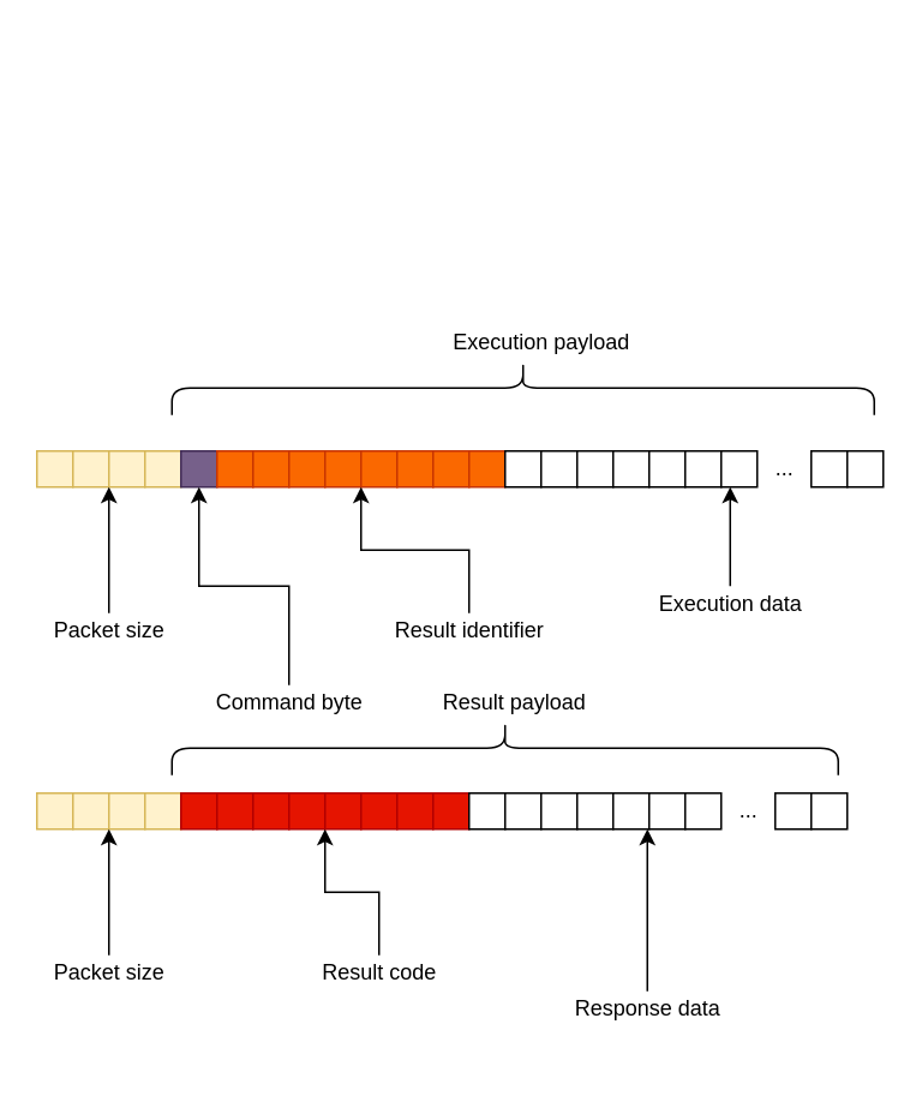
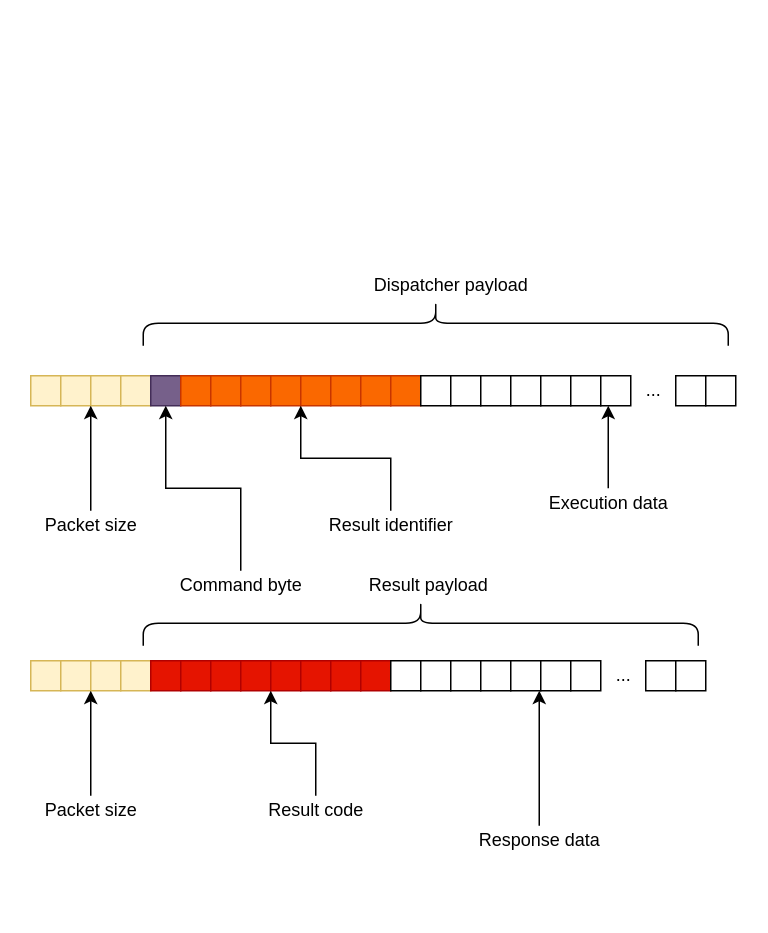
  <mxCell id="0" />
  <mxCell id="1" parent="0" />
  <mxCell id="2" value="" style="rounded=0;whiteSpace=wrap;html=1;fillColor=#fff2cc;strokeColor=#d6b656;" vertex="1" parent="1"><mxGeometry x="20" y="250" width="20" height="20" as="geometry" /></mxCell>
  <mxCell id="3" value="" style="rounded=0;whiteSpace=wrap;html=1;fillColor=#fff2cc;strokeColor=#d6b656;" vertex="1" parent="1"><mxGeometry x="40" y="250" width="20" height="20" as="geometry" /></mxCell>
  <mxCell id="4" value="" style="rounded=0;whiteSpace=wrap;html=1;fillColor=#fff2cc;strokeColor=#d6b656;" vertex="1" parent="1"><mxGeometry x="60" y="250" width="20" height="20" as="geometry" /></mxCell>
  <mxCell id="5" value="" style="rounded=0;whiteSpace=wrap;html=1;fillColor=#fff2cc;strokeColor=#d6b656;" vertex="1" parent="1"><mxGeometry x="80" y="250" width="20" height="20" as="geometry" /></mxCell>
  <mxCell id="6" value="" style="rounded=0;whiteSpace=wrap;html=1;fillColor=#76608a;fontColor=#ffffff;strokeColor=#432D57;" vertex="1" parent="1"><mxGeometry x="100" y="250" width="20" height="20" as="geometry" /></mxCell>
  <mxCell id="7" value="" style="rounded=0;whiteSpace=wrap;html=1;fillColor=#fa6800;fontColor=#000000;strokeColor=#C73500;" vertex="1" parent="1"><mxGeometry x="120" y="250" width="20" height="20" as="geometry" /></mxCell>
  <mxCell id="8" value="" style="rounded=0;whiteSpace=wrap;html=1;fillColor=#fa6800;fontColor=#000000;strokeColor=#C73500;" vertex="1" parent="1"><mxGeometry x="140" y="250" width="20" height="20" as="geometry" /></mxCell>
  <mxCell id="9" value="" style="rounded=0;whiteSpace=wrap;html=1;fillColor=#fa6800;fontColor=#000000;strokeColor=#C73500;" vertex="1" parent="1"><mxGeometry x="160" y="250" width="20" height="20" as="geometry" /></mxCell>
  <mxCell id="10" value="" style="rounded=0;whiteSpace=wrap;html=1;fillColor=#fa6800;fontColor=#000000;strokeColor=#C73500;" vertex="1" parent="1"><mxGeometry x="180" y="250" width="20" height="20" as="geometry" /></mxCell>
  <mxCell id="11" value="" style="rounded=0;whiteSpace=wrap;html=1;fillColor=#fa6800;fontColor=#000000;strokeColor=#C73500;" vertex="1" parent="1"><mxGeometry x="200" y="250" width="20" height="20" as="geometry" /></mxCell>
  <mxCell id="12" value="" style="rounded=0;whiteSpace=wrap;html=1;fillColor=#fa6800;fontColor=#000000;strokeColor=#C73500;" vertex="1" parent="1"><mxGeometry x="220" y="250" width="20" height="20" as="geometry" /></mxCell>
  <mxCell id="13" value="" style="rounded=0;whiteSpace=wrap;html=1;fillColor=#fa6800;fontColor=#000000;strokeColor=#C73500;" vertex="1" parent="1"><mxGeometry x="240" y="250" width="20" height="20" as="geometry" /></mxCell>
  <mxCell id="14" value="" style="rounded=0;whiteSpace=wrap;html=1;fillColor=#fa6800;fontColor=#000000;strokeColor=#C73500;" vertex="1" parent="1"><mxGeometry x="260" y="250" width="20" height="20" as="geometry" /></mxCell>
  <mxCell id="15" value="" style="rounded=0;whiteSpace=wrap;html=1;" vertex="1" parent="1"><mxGeometry x="280" y="250" width="20" height="20" as="geometry" /></mxCell>
  <mxCell id="16" value="" style="rounded=0;whiteSpace=wrap;html=1;" vertex="1" parent="1"><mxGeometry x="300" y="250" width="20" height="20" as="geometry" /></mxCell>
  <mxCell id="17" value="" style="rounded=0;whiteSpace=wrap;html=1;" vertex="1" parent="1"><mxGeometry x="320" y="250" width="20" height="20" as="geometry" /></mxCell>
  <mxCell id="18" value="" style="rounded=0;whiteSpace=wrap;html=1;" vertex="1" parent="1"><mxGeometry x="340" y="250" width="20" height="20" as="geometry" /></mxCell>
  <mxCell id="19" value="" style="rounded=0;whiteSpace=wrap;html=1;" vertex="1" parent="1"><mxGeometry x="360" y="250" width="20" height="20" as="geometry" /></mxCell>
  <mxCell id="20" value="" style="rounded=0;whiteSpace=wrap;html=1;" vertex="1" parent="1"><mxGeometry x="380" y="250" width="20" height="20" as="geometry" /></mxCell>
  <mxCell id="21" value="" style="rounded=0;whiteSpace=wrap;html=1;" vertex="1" parent="1"><mxGeometry x="400" y="250" width="20" height="20" as="geometry" /></mxCell>
  <mxCell id="22" style="edgeStyle=orthogonalEdgeStyle;rounded=0;orthogonalLoop=1;jettySize=auto;html=1;entryX=0;entryY=1;entryDx=0;entryDy=0;" edge="1" parent="1" source="23" target="4"><mxGeometry relative="1" as="geometry" /></mxCell>
  <mxCell id="23" value="Packet size" style="text;html=1;align=center;verticalAlign=middle;resizable=0;points=[];autosize=1;strokeColor=none;fillColor=none;" vertex="1" parent="1"><mxGeometry x="20" y="340" width="80" height="20" as="geometry" /></mxCell>
  <mxCell id="24" style="edgeStyle=orthogonalEdgeStyle;rounded=0;orthogonalLoop=1;jettySize=auto;html=1;entryX=0.5;entryY=1;entryDx=0;entryDy=0;" edge="1" parent="1" source="25" target="6"><mxGeometry relative="1" as="geometry" /></mxCell>
  <mxCell id="25" value="Command byte" style="text;html=1;align=center;verticalAlign=middle;resizable=0;points=[];autosize=1;strokeColor=none;fillColor=none;" vertex="1" parent="1"><mxGeometry x="110" y="380" width="100" height="20" as="geometry" /></mxCell>
  <mxCell id="26" style="edgeStyle=orthogonalEdgeStyle;rounded=0;orthogonalLoop=1;jettySize=auto;html=1;entryX=0;entryY=1;entryDx=0;entryDy=0;" edge="1" parent="1" source="27" target="11"><mxGeometry relative="1" as="geometry" /></mxCell>
  <mxCell id="27" value="Result identifier" style="text;html=1;align=center;verticalAlign=middle;resizable=0;points=[];autosize=1;strokeColor=none;fillColor=none;" vertex="1" parent="1"><mxGeometry x="210" y="340" width="100" height="20" as="geometry" /></mxCell>
  <mxCell id="28" value="..." style="text;html=1;align=center;verticalAlign=middle;resizable=0;points=[];autosize=1;strokeColor=none;fillColor=none;" vertex="1" parent="1"><mxGeometry x="420" y="250" width="30" height="20" as="geometry" /></mxCell>
  <mxCell id="29" value="" style="rounded=0;whiteSpace=wrap;html=1;" vertex="1" parent="1"><mxGeometry x="450" y="250" width="20" height="20" as="geometry" /></mxCell>
  <mxCell id="30" value="" style="rounded=0;whiteSpace=wrap;html=1;" vertex="1" parent="1"><mxGeometry x="470" y="250" width="20" height="20" as="geometry" /></mxCell>
  <mxCell id="31" style="edgeStyle=orthogonalEdgeStyle;rounded=0;orthogonalLoop=1;jettySize=auto;html=1;entryX=0.25;entryY=1;entryDx=0;entryDy=0;" edge="1" parent="1" source="32" target="21"><mxGeometry relative="1" as="geometry" /></mxCell>
  <mxCell id="32" value="Execution data" style="text;html=1;align=center;verticalAlign=middle;resizable=0;points=[];autosize=1;strokeColor=none;fillColor=none;" vertex="1" parent="1"><mxGeometry x="360" y="325" width="90" height="20" as="geometry" /></mxCell>
  <mxCell id="33" value="" style="shape=curlyBracket;whiteSpace=wrap;html=1;rounded=1;flipH=1;rotation=-90;" vertex="1" parent="1"><mxGeometry x="275" y="20" width="30" height="390" as="geometry" /></mxCell>
- <mxCell id="34" value="Execution payload" style="text;html=1;align=center;verticalAlign=middle;resizable=0;points=[];autosize=1;strokeColor=none;fillColor=none;" vertex="1" parent="1"><mxGeometry x="240" y="180" width="120" height="20" as="geometry" /></mxCell>
+ <mxCell id="34" value="Dispatcher payload" style="text;html=1;align=center;verticalAlign=middle;resizable=0;points=[];autosize=1;strokeColor=none;fillColor=none;" vertex="1" parent="1"><mxGeometry x="240" y="180" width="120" height="20" as="geometry" /></mxCell>
  <mxCell id="35" value="" style="rounded=0;whiteSpace=wrap;html=1;fillColor=#fff2cc;strokeColor=#d6b656;" vertex="1" parent="1"><mxGeometry x="20" y="440" width="20" height="20" as="geometry" /></mxCell>
  <mxCell id="36" value="" style="rounded=0;whiteSpace=wrap;html=1;fillColor=#fff2cc;strokeColor=#d6b656;" vertex="1" parent="1"><mxGeometry x="40" y="440" width="20" height="20" as="geometry" /></mxCell>
  <mxCell id="37" value="" style="rounded=0;whiteSpace=wrap;html=1;fillColor=#fff2cc;strokeColor=#d6b656;" vertex="1" parent="1"><mxGeometry x="60" y="440" width="20" height="20" as="geometry" /></mxCell>
  <mxCell id="38" value="" style="rounded=0;whiteSpace=wrap;html=1;fillColor=#fff2cc;strokeColor=#d6b656;" vertex="1" parent="1"><mxGeometry x="80" y="440" width="20" height="20" as="geometry" /></mxCell>
  <mxCell id="39" style="edgeStyle=orthogonalEdgeStyle;rounded=0;orthogonalLoop=1;jettySize=auto;html=1;entryX=0;entryY=1;entryDx=0;entryDy=0;" edge="1" parent="1" source="40"><mxGeometry relative="1" as="geometry"><mxPoint x="60" y="460" as="targetPoint" /></mxGeometry></mxCell>
  <mxCell id="40" value="Packet size" style="text;html=1;align=center;verticalAlign=middle;resizable=0;points=[];autosize=1;strokeColor=none;fillColor=none;" vertex="1" parent="1"><mxGeometry x="20" y="530" width="80" height="20" as="geometry" /></mxCell>
  <mxCell id="41" value="" style="rounded=0;whiteSpace=wrap;html=1;fillColor=#e51400;fontColor=#ffffff;strokeColor=#B20000;" vertex="1" parent="1"><mxGeometry x="100" y="440" width="20" height="20" as="geometry" /></mxCell>
  <mxCell id="42" value="" style="rounded=0;whiteSpace=wrap;html=1;fillColor=#e51400;fontColor=#ffffff;strokeColor=#B20000;" vertex="1" parent="1"><mxGeometry x="120" y="440" width="20" height="20" as="geometry" /></mxCell>
  <mxCell id="43" value="" style="rounded=0;whiteSpace=wrap;html=1;fillColor=#e51400;fontColor=#ffffff;strokeColor=#B20000;" vertex="1" parent="1"><mxGeometry x="140" y="440" width="20" height="20" as="geometry" /></mxCell>
  <mxCell id="44" value="" style="rounded=0;whiteSpace=wrap;html=1;fillColor=#e51400;fontColor=#ffffff;strokeColor=#B20000;" vertex="1" parent="1"><mxGeometry x="160" y="440" width="20" height="20" as="geometry" /></mxCell>
  <mxCell id="45" value="" style="rounded=0;whiteSpace=wrap;html=1;fillColor=#e51400;fontColor=#ffffff;strokeColor=#B20000;" vertex="1" parent="1"><mxGeometry x="180" y="440" width="20" height="20" as="geometry" /></mxCell>
  <mxCell id="46" value="" style="rounded=0;whiteSpace=wrap;html=1;fillColor=#e51400;fontColor=#ffffff;strokeColor=#B20000;" vertex="1" parent="1"><mxGeometry x="200" y="440" width="20" height="20" as="geometry" /></mxCell>
  <mxCell id="47" value="" style="rounded=0;whiteSpace=wrap;html=1;fillColor=#e51400;fontColor=#ffffff;strokeColor=#B20000;" vertex="1" parent="1"><mxGeometry x="220" y="440" width="20" height="20" as="geometry" /></mxCell>
  <mxCell id="48" value="" style="rounded=0;whiteSpace=wrap;html=1;fillColor=#e51400;fontColor=#ffffff;strokeColor=#B20000;" vertex="1" parent="1"><mxGeometry x="240" y="440" width="20" height="20" as="geometry" /></mxCell>
  <mxCell id="49" style="edgeStyle=orthogonalEdgeStyle;rounded=0;orthogonalLoop=1;jettySize=auto;html=1;entryX=0;entryY=1;entryDx=0;entryDy=0;" edge="1" parent="1" source="50" target="45"><mxGeometry relative="1" as="geometry" /></mxCell>
  <mxCell id="50" value="Result code" style="text;html=1;align=center;verticalAlign=middle;resizable=0;points=[];autosize=1;strokeColor=none;fillColor=none;" vertex="1" parent="1"><mxGeometry x="170" y="530" width="80" height="20" as="geometry" /></mxCell>
  <mxCell id="51" value="" style="rounded=0;whiteSpace=wrap;html=1;" vertex="1" parent="1"><mxGeometry x="260" y="440" width="20" height="20" as="geometry" /></mxCell>
  <mxCell id="52" value="" style="rounded=0;whiteSpace=wrap;html=1;" vertex="1" parent="1"><mxGeometry x="280" y="440" width="20" height="20" as="geometry" /></mxCell>
  <mxCell id="53" value="" style="rounded=0;whiteSpace=wrap;html=1;" vertex="1" parent="1"><mxGeometry x="300" y="440" width="20" height="20" as="geometry" /></mxCell>
  <mxCell id="54" value="" style="rounded=0;whiteSpace=wrap;html=1;" vertex="1" parent="1"><mxGeometry x="320" y="440" width="20" height="20" as="geometry" /></mxCell>
  <mxCell id="55" value="" style="rounded=0;whiteSpace=wrap;html=1;" vertex="1" parent="1"><mxGeometry x="340" y="440" width="20" height="20" as="geometry" /></mxCell>
  <mxCell id="56" value="" style="rounded=0;whiteSpace=wrap;html=1;" vertex="1" parent="1"><mxGeometry x="360" y="440" width="20" height="20" as="geometry" /></mxCell>
  <mxCell id="57" value="" style="rounded=0;whiteSpace=wrap;html=1;" vertex="1" parent="1"><mxGeometry x="380" y="440" width="20" height="20" as="geometry" /></mxCell>
  <mxCell id="58" value="..." style="text;html=1;align=center;verticalAlign=middle;resizable=0;points=[];autosize=1;strokeColor=none;fillColor=none;" vertex="1" parent="1"><mxGeometry x="400" y="440" width="30" height="20" as="geometry" /></mxCell>
  <mxCell id="59" value="" style="rounded=0;whiteSpace=wrap;html=1;" vertex="1" parent="1"><mxGeometry x="430" y="440" width="20" height="20" as="geometry" /></mxCell>
  <mxCell id="60" value="" style="rounded=0;whiteSpace=wrap;html=1;" vertex="1" parent="1"><mxGeometry x="450" y="440" width="20" height="20" as="geometry" /></mxCell>
  <mxCell id="61" style="edgeStyle=orthogonalEdgeStyle;rounded=0;orthogonalLoop=1;jettySize=auto;html=1;entryX=0.25;entryY=1;entryDx=0;entryDy=0;" edge="1" parent="1" source="62"><mxGeometry relative="1" as="geometry"><mxPoint x="359" y="460" as="targetPoint" /></mxGeometry></mxCell>
  <mxCell id="62" value="Response data" style="text;html=1;align=center;verticalAlign=middle;resizable=0;points=[];autosize=1;strokeColor=none;fillColor=none;" vertex="1" parent="1"><mxGeometry x="314" y="550" width="90" height="20" as="geometry" /></mxCell>
  <mxCell id="63" value="" style="shape=curlyBracket;whiteSpace=wrap;html=1;rounded=1;flipH=1;rotation=-90;" vertex="1" parent="1"><mxGeometry x="265" y="230" width="30" height="370" as="geometry" /></mxCell>
  <mxCell id="64" value="Result payload" style="text;html=1;align=center;verticalAlign=middle;resizable=0;points=[];autosize=1;strokeColor=none;fillColor=none;" vertex="1" parent="1"><mxGeometry x="230" y="380" width="110" height="20" as="geometry" /></mxCell>
